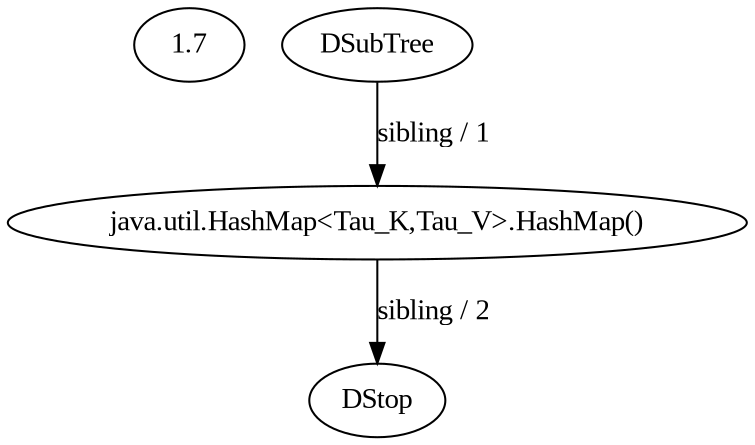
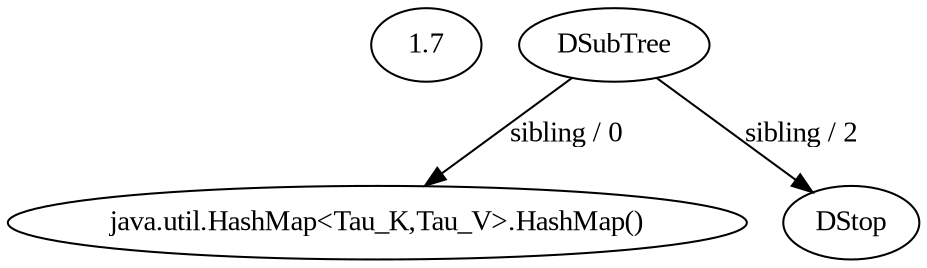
  digraph {
    fontname="Liberation Serif"
    node [fontname="Liberation Serif"]
    edge [constraint=true direction=LR fontname="Liberation Serif"]
    n1 [label=1.7]
    n2 [label=DSubTree]
    n3 [label="java.util.HashMap<Tau_K,Tau_V>.HashMap()"]
    n4 [label=DStop]
-   n2 -> n3 [label="sibling / 1"]
-   n3 -> n4 [label="sibling / 2"]
+   n2 -> n3 [label="sibling / 0"]
+   n2 -> n4 [label="sibling / 2"]
  }
